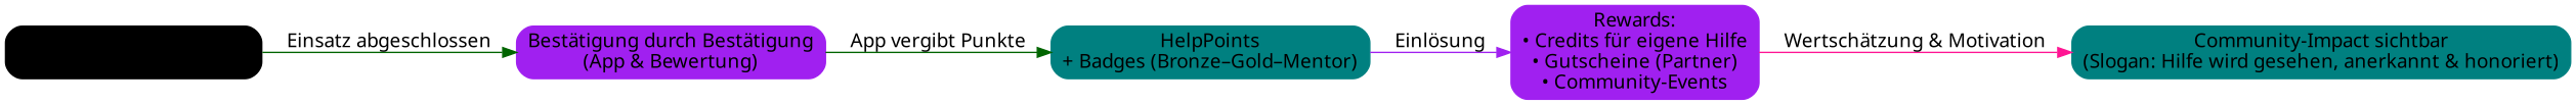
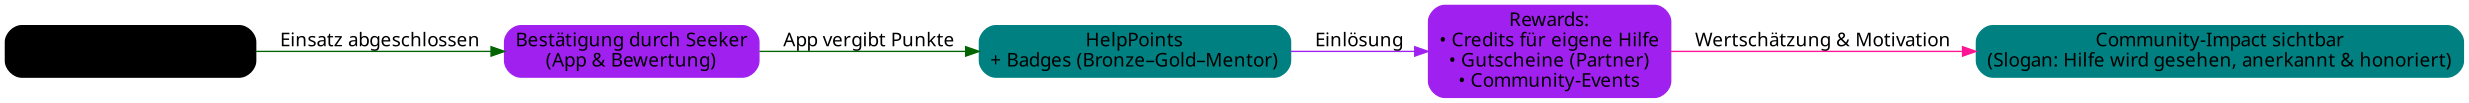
  digraph {
    rankdir=LR
    fontname="Noto Sans"
    node [color=purple shape=box style="rounded,filled" fontname="Noto Sans"]
    edge [color=darkgreen fontname="Noto Sans"]
    n1 [color=black label="Volunteer Hilfe\n(z. B. Einkauf, Begleitung)"]
-   n2 [label="Bestätigung durch Bestätigung\n(App & Bewertung)"]
+   n2 [label="Bestätigung durch Seeker\n(App & Bewertung)"]
    n3 [color=teal label="HelpPoints\n+ Badges (Bronze–Gold–Mentor)"]
    n4 [label="Rewards:\n• Credits für eigene Hilfe\n• Gutscheine (Partner)\n• Community-Events"]
    n5 [color=teal label="Community-Impact sichtbar\n(Slogan: Hilfe wird gesehen, anerkannt & honoriert)"]
    n1 -> n2 [label="Einsatz abgeschlossen"]
    n2 -> n3 [label="App vergibt Punkte"]
    n3 -> n4 [label="Einlösung" color=purple]
    n4 -> n5 [label="Wertschätzung & Motivation" color=deeppink]
  }
